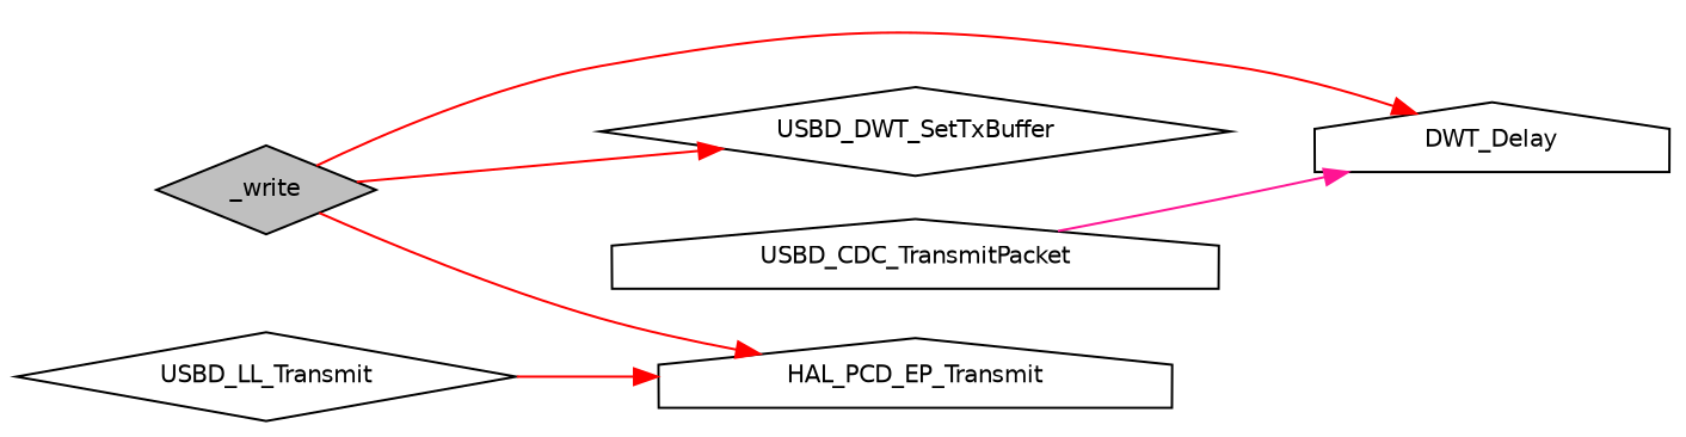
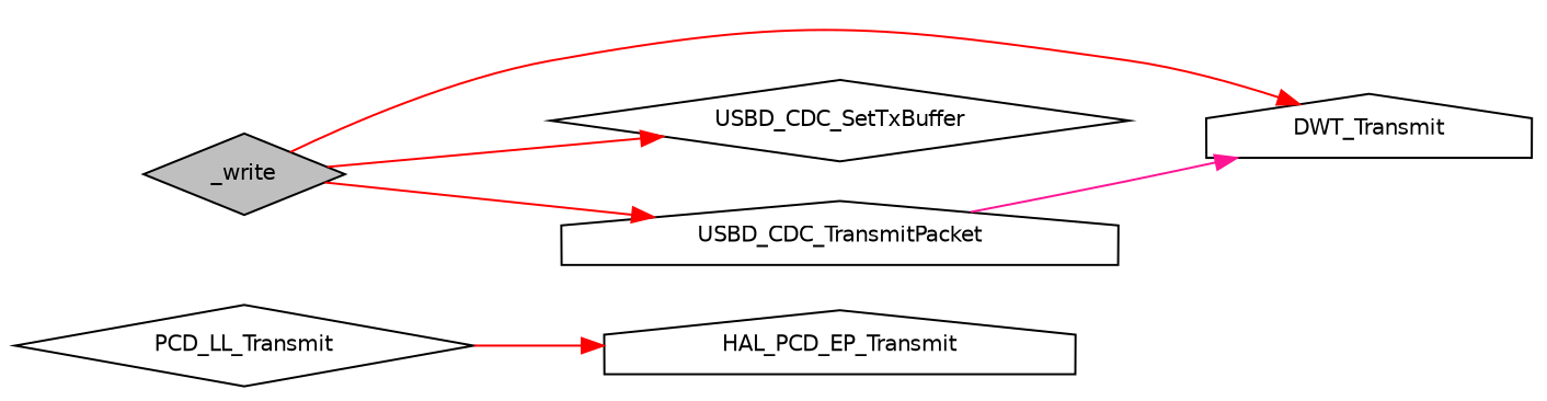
  digraph {
    rankdir=LR
    node [color=black fillcolor=white fontname=Helvetica fontsize=10 shape=diamond style=filled]
    edge [color=red fontname=Helvetica fontsize=10 labelfontname=Helvetica labelfontsize=10 style=solid]
    n1 [fillcolor=grey75 fontcolor=black height=0.2 label=_write width=0.4]
-   n2 [height=0.2 label=DWT_Delay shape=house width=0.4]
-   n3 [height=0.2 label=USBD_DWT_SetTxBuffer width=0.4]
+   n2 [height=0.2 label=DWT_Transmit shape=house width=0.4]
+   n3 [height=0.2 label=USBD_CDC_SetTxBuffer width=0.4]
    n4 [height=0.2 label=USBD_CDC_TransmitPacket shape=house width=0.4]
-   n5 [height=0.2 label=USBD_LL_Transmit width=0.4]
+   n5 [height=0.2 label=PCD_LL_Transmit width=0.4]
    n6 [height=0.2 label=HAL_PCD_EP_Transmit shape=house width=0.4]
    n1 -> n2
    n1 -> n3
-   n1 -> n6
+   n1 -> n4
    n4 -> n2 [color=deeppink]
    n5 -> n6
  }
